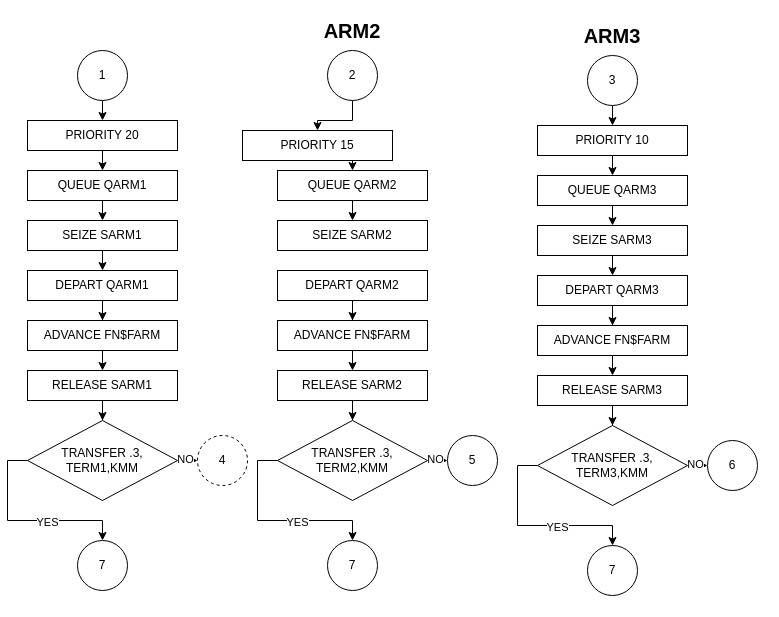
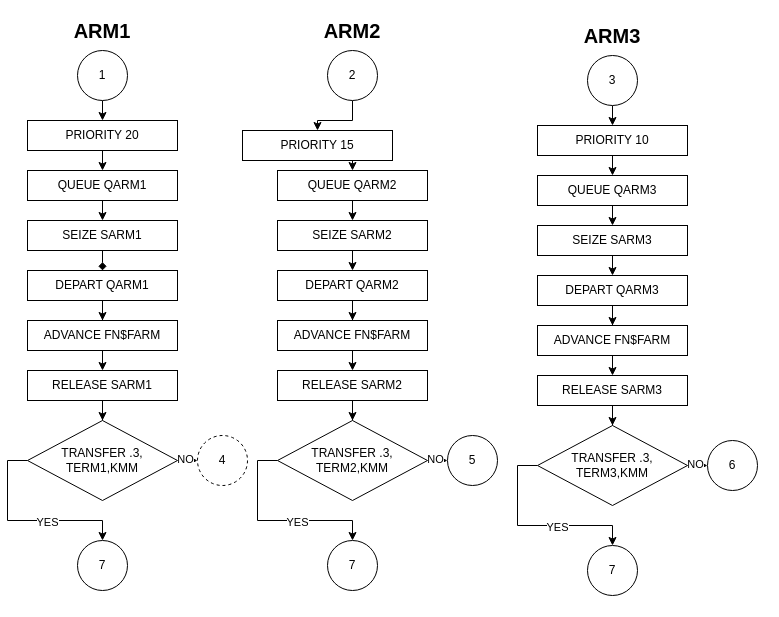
  <mxCell id="0" />
  <mxCell id="1" parent="0" />
  <mxCell id="2" style="edgeStyle=orthogonalEdgeStyle;rounded=0;orthogonalLoop=1;jettySize=auto;html=1;exitX=0.5;exitY=1;exitDx=0;exitDy=0;entryX=0.5;entryY=0;entryDx=0;entryDy=0;" edge="1" parent="1" source="3" target="5"><mxGeometry relative="1" as="geometry" /></mxCell>
  <mxCell id="3" value="PRIORITY 20" style="rounded=0;whiteSpace=wrap;html=1;" vertex="1" parent="1"><mxGeometry x="20" y="120" width="150" height="30" as="geometry" /></mxCell>
  <mxCell id="4" style="edgeStyle=orthogonalEdgeStyle;rounded=0;orthogonalLoop=1;jettySize=auto;html=1;exitX=0.5;exitY=1;exitDx=0;exitDy=0;entryX=0.5;entryY=0;entryDx=0;entryDy=0;" edge="1" parent="1" source="5" target="7"><mxGeometry relative="1" as="geometry" /></mxCell>
  <mxCell id="5" value="QUEUE QARM1" style="rounded=0;whiteSpace=wrap;html=1;" vertex="1" parent="1"><mxGeometry x="20" y="170" width="150" height="30" as="geometry" /></mxCell>
- <mxCell id="6" style="edgeStyle=orthogonalEdgeStyle;rounded=0;orthogonalLoop=1;jettySize=auto;html=1;exitX=0.5;exitY=1;exitDx=0;exitDy=0;entryX=0.5;entryY=0;entryDx=0;entryDy=0;" edge="1" parent="1" source="7" target="9"><mxGeometry relative="1" as="geometry" /></mxCell>
+ <mxCell id="6" style="edgeStyle=orthogonalEdgeStyle;rounded=0;orthogonalLoop=1;jettySize=auto;html=1;exitX=0.5;exitY=1;exitDx=0;exitDy=0;entryX=0.5;entryY=0;entryDx=0;entryDy=0;endArrow=diamond;" edge="1" parent="1" source="7" target="9"><mxGeometry relative="1" as="geometry" /></mxCell>
  <mxCell id="7" value="SEIZE SARM1" style="rounded=0;whiteSpace=wrap;html=1;" vertex="1" parent="1"><mxGeometry x="20" y="220" width="150" height="30" as="geometry" /></mxCell>
  <mxCell id="8" style="edgeStyle=orthogonalEdgeStyle;rounded=0;orthogonalLoop=1;jettySize=auto;html=1;exitX=0.5;exitY=1;exitDx=0;exitDy=0;" edge="1" parent="1" source="9" target="11"><mxGeometry relative="1" as="geometry" /></mxCell>
  <mxCell id="9" value="DEPART QARM1" style="rounded=0;whiteSpace=wrap;html=1;" vertex="1" parent="1"><mxGeometry x="20" y="270" width="150" height="30" as="geometry" /></mxCell>
  <mxCell id="10" style="edgeStyle=orthogonalEdgeStyle;rounded=0;orthogonalLoop=1;jettySize=auto;html=1;exitX=0.5;exitY=1;exitDx=0;exitDy=0;entryX=0.5;entryY=0;entryDx=0;entryDy=0;" edge="1" parent="1" source="11" target="13"><mxGeometry relative="1" as="geometry" /></mxCell>
  <mxCell id="11" value="ADVANCE FN$FARM" style="rounded=0;whiteSpace=wrap;html=1;" vertex="1" parent="1"><mxGeometry x="20" y="320" width="150" height="30" as="geometry" /></mxCell>
  <mxCell id="12" style="edgeStyle=orthogonalEdgeStyle;rounded=0;orthogonalLoop=1;jettySize=auto;html=1;exitX=0.5;exitY=1;exitDx=0;exitDy=0;" edge="1" parent="1" source="13" target="21"><mxGeometry relative="1" as="geometry" /></mxCell>
  <mxCell id="13" value="RELEASE SARM1" style="rounded=0;whiteSpace=wrap;html=1;" vertex="1" parent="1"><mxGeometry x="20" y="370" width="150" height="30" as="geometry" /></mxCell>
+ <mxCell id="14" value="ARM1" style="text;html=1;strokeColor=none;fillColor=none;align=center;verticalAlign=middle;whiteSpace=wrap;rounded=0;fontSize=20;fontStyle=1" vertex="1" parent="1"><mxGeometry x="75" y="20" width="40" height="20" as="geometry" /></mxCell>
  <mxCell id="15" style="edgeStyle=orthogonalEdgeStyle;rounded=0;orthogonalLoop=1;jettySize=auto;html=1;exitX=0.5;exitY=1;exitDx=0;exitDy=0;entryX=0.5;entryY=0;entryDx=0;entryDy=0;" edge="1" parent="1" source="16" target="3"><mxGeometry relative="1" as="geometry" /></mxCell>
  <mxCell id="16" value="1" style="ellipse;whiteSpace=wrap;html=1;aspect=fixed;" vertex="1" parent="1"><mxGeometry x="70" y="50" width="50" height="50" as="geometry" /></mxCell>
  <mxCell id="17" style="edgeStyle=orthogonalEdgeStyle;rounded=0;orthogonalLoop=1;jettySize=auto;html=1;exitX=1;exitY=0.5;exitDx=0;exitDy=0;entryX=0;entryY=0.5;entryDx=0;entryDy=0;" edge="1" parent="1" source="21" target="23"><mxGeometry relative="1" as="geometry" /></mxCell>
  <mxCell id="18" value="NO" style="edgeLabel;html=1;align=center;verticalAlign=middle;resizable=0;points=[];" vertex="1" connectable="0" parent="17"><mxGeometry x="-0.257" y="2" relative="1" as="geometry"><mxPoint as="offset" /></mxGeometry></mxCell>
  <mxCell id="19" style="edgeStyle=orthogonalEdgeStyle;rounded=0;orthogonalLoop=1;jettySize=auto;html=1;exitX=0;exitY=0.5;exitDx=0;exitDy=0;entryX=0.5;entryY=0;entryDx=0;entryDy=0;" edge="1" parent="1" source="21" target="22"><mxGeometry relative="1" as="geometry" /></mxCell>
  <mxCell id="20" value="YES" style="edgeLabel;html=1;align=center;verticalAlign=middle;resizable=0;points=[];" vertex="1" connectable="0" parent="19"><mxGeometry x="0.225" y="-1" relative="1" as="geometry"><mxPoint as="offset" /></mxGeometry></mxCell>
  <mxCell id="21" value="TRANSFER .3,&lt;br&gt;TERM1,KMM" style="rhombus;whiteSpace=wrap;html=1;" vertex="1" parent="1"><mxGeometry x="20" y="420" width="150" height="80" as="geometry" /></mxCell>
  <mxCell id="22" value="7" style="ellipse;whiteSpace=wrap;html=1;aspect=fixed;" vertex="1" parent="1"><mxGeometry x="70" y="540" width="50" height="50" as="geometry" /></mxCell>
  <mxCell id="23" value="4" style="ellipse;whiteSpace=wrap;html=1;aspect=fixed;dashed=1;" vertex="1" parent="1"><mxGeometry x="190" y="435" width="50" height="50" as="geometry" /></mxCell>
  <mxCell id="24" style="edgeStyle=orthogonalEdgeStyle;rounded=0;orthogonalLoop=1;jettySize=auto;html=1;exitX=0.5;exitY=1;exitDx=0;exitDy=0;entryX=0.5;entryY=0;entryDx=0;entryDy=0;" edge="1" parent="1" source="25" target="27"><mxGeometry relative="1" as="geometry" /></mxCell>
  <mxCell id="25" value="PRIORITY 15" style="rounded=0;whiteSpace=wrap;html=1;" vertex="1" parent="1"><mxGeometry x="235" y="130" width="150" height="30" as="geometry" /></mxCell>
  <mxCell id="26" style="edgeStyle=orthogonalEdgeStyle;rounded=0;orthogonalLoop=1;jettySize=auto;html=1;exitX=0.5;exitY=1;exitDx=0;exitDy=0;entryX=0.5;entryY=0;entryDx=0;entryDy=0;" edge="1" parent="1" source="27" target="29"><mxGeometry relative="1" as="geometry" /></mxCell>
  <mxCell id="27" value="QUEUE QARM2" style="rounded=0;whiteSpace=wrap;html=1;" vertex="1" parent="1"><mxGeometry x="270" y="170" width="150" height="30" as="geometry" /></mxCell>
+ <mxCell id="28" style="edgeStyle=orthogonalEdgeStyle;rounded=0;orthogonalLoop=1;jettySize=auto;html=1;exitX=0.5;exitY=1;exitDx=0;exitDy=0;entryX=0.5;entryY=0;entryDx=0;entryDy=0;" edge="1" parent="1" source="29" target="31"><mxGeometry relative="1" as="geometry" /></mxCell>
  <mxCell id="29" value="SEIZE SARM2" style="rounded=0;whiteSpace=wrap;html=1;" vertex="1" parent="1"><mxGeometry x="270" y="220" width="150" height="30" as="geometry" /></mxCell>
  <mxCell id="30" style="edgeStyle=orthogonalEdgeStyle;rounded=0;orthogonalLoop=1;jettySize=auto;html=1;exitX=0.5;exitY=1;exitDx=0;exitDy=0;" edge="1" parent="1" source="31" target="33"><mxGeometry relative="1" as="geometry" /></mxCell>
  <mxCell id="31" value="DEPART QARM2" style="rounded=0;whiteSpace=wrap;html=1;" vertex="1" parent="1"><mxGeometry x="270" y="270" width="150" height="30" as="geometry" /></mxCell>
  <mxCell id="32" style="edgeStyle=orthogonalEdgeStyle;rounded=0;orthogonalLoop=1;jettySize=auto;html=1;exitX=0.5;exitY=1;exitDx=0;exitDy=0;entryX=0.5;entryY=0;entryDx=0;entryDy=0;" edge="1" parent="1" source="33" target="35"><mxGeometry relative="1" as="geometry" /></mxCell>
  <mxCell id="33" value="ADVANCE FN$FARM" style="rounded=0;whiteSpace=wrap;html=1;" vertex="1" parent="1"><mxGeometry x="270" y="320" width="150" height="30" as="geometry" /></mxCell>
  <mxCell id="34" style="edgeStyle=orthogonalEdgeStyle;rounded=0;orthogonalLoop=1;jettySize=auto;html=1;exitX=0.5;exitY=1;exitDx=0;exitDy=0;" edge="1" parent="1" source="35" target="43"><mxGeometry relative="1" as="geometry" /></mxCell>
  <mxCell id="35" value="RELEASE SARM2" style="rounded=0;whiteSpace=wrap;html=1;" vertex="1" parent="1"><mxGeometry x="270" y="370" width="150" height="30" as="geometry" /></mxCell>
  <mxCell id="36" value="ARM2" style="text;html=1;strokeColor=none;fillColor=none;align=center;verticalAlign=middle;whiteSpace=wrap;rounded=0;fontSize=20;fontStyle=1" vertex="1" parent="1"><mxGeometry x="325" y="20" width="40" height="20" as="geometry" /></mxCell>
  <mxCell id="37" style="edgeStyle=orthogonalEdgeStyle;rounded=0;orthogonalLoop=1;jettySize=auto;html=1;exitX=0.5;exitY=1;exitDx=0;exitDy=0;entryX=0.5;entryY=0;entryDx=0;entryDy=0;" edge="1" parent="1" source="38" target="25"><mxGeometry relative="1" as="geometry" /></mxCell>
  <mxCell id="38" value="2" style="ellipse;whiteSpace=wrap;html=1;aspect=fixed;" vertex="1" parent="1"><mxGeometry x="320" y="50" width="50" height="50" as="geometry" /></mxCell>
  <mxCell id="39" style="edgeStyle=orthogonalEdgeStyle;rounded=0;orthogonalLoop=1;jettySize=auto;html=1;exitX=1;exitY=0.5;exitDx=0;exitDy=0;entryX=0;entryY=0.5;entryDx=0;entryDy=0;" edge="1" parent="1" source="43" target="45"><mxGeometry relative="1" as="geometry" /></mxCell>
  <mxCell id="40" value="NO" style="edgeLabel;html=1;align=center;verticalAlign=middle;resizable=0;points=[];" vertex="1" connectable="0" parent="39"><mxGeometry x="-0.257" y="2" relative="1" as="geometry"><mxPoint as="offset" /></mxGeometry></mxCell>
  <mxCell id="41" style="edgeStyle=orthogonalEdgeStyle;rounded=0;orthogonalLoop=1;jettySize=auto;html=1;exitX=0;exitY=0.5;exitDx=0;exitDy=0;entryX=0.5;entryY=0;entryDx=0;entryDy=0;" edge="1" parent="1" source="43" target="44"><mxGeometry relative="1" as="geometry" /></mxCell>
  <mxCell id="42" value="YES" style="edgeLabel;html=1;align=center;verticalAlign=middle;resizable=0;points=[];" vertex="1" connectable="0" parent="41"><mxGeometry x="0.225" y="-1" relative="1" as="geometry"><mxPoint as="offset" /></mxGeometry></mxCell>
  <mxCell id="43" value="TRANSFER .3,&lt;br&gt;TERM2,KMM" style="rhombus;whiteSpace=wrap;html=1;" vertex="1" parent="1"><mxGeometry x="270" y="420" width="150" height="80" as="geometry" /></mxCell>
  <mxCell id="44" value="7" style="ellipse;whiteSpace=wrap;html=1;aspect=fixed;" vertex="1" parent="1"><mxGeometry x="320" y="540" width="50" height="50" as="geometry" /></mxCell>
  <mxCell id="45" value="5" style="ellipse;whiteSpace=wrap;html=1;aspect=fixed;" vertex="1" parent="1"><mxGeometry x="440" y="435" width="50" height="50" as="geometry" /></mxCell>
  <mxCell id="46" style="edgeStyle=orthogonalEdgeStyle;rounded=0;orthogonalLoop=1;jettySize=auto;html=1;exitX=0.5;exitY=1;exitDx=0;exitDy=0;entryX=0.5;entryY=0;entryDx=0;entryDy=0;" edge="1" parent="1" source="47" target="49"><mxGeometry relative="1" as="geometry" /></mxCell>
  <mxCell id="47" value="PRIORITY 10" style="rounded=0;whiteSpace=wrap;html=1;" vertex="1" parent="1"><mxGeometry x="530" y="125" width="150" height="30" as="geometry" /></mxCell>
  <mxCell id="48" style="edgeStyle=orthogonalEdgeStyle;rounded=0;orthogonalLoop=1;jettySize=auto;html=1;exitX=0.5;exitY=1;exitDx=0;exitDy=0;entryX=0.5;entryY=0;entryDx=0;entryDy=0;" edge="1" parent="1" source="49" target="51"><mxGeometry relative="1" as="geometry" /></mxCell>
  <mxCell id="49" value="QUEUE QARM3" style="rounded=0;whiteSpace=wrap;html=1;" vertex="1" parent="1"><mxGeometry x="530" y="175" width="150" height="30" as="geometry" /></mxCell>
  <mxCell id="50" style="edgeStyle=orthogonalEdgeStyle;rounded=0;orthogonalLoop=1;jettySize=auto;html=1;exitX=0.5;exitY=1;exitDx=0;exitDy=0;entryX=0.5;entryY=0;entryDx=0;entryDy=0;" edge="1" parent="1" source="51" target="53"><mxGeometry relative="1" as="geometry" /></mxCell>
  <mxCell id="51" value="SEIZE SARM3" style="rounded=0;whiteSpace=wrap;html=1;" vertex="1" parent="1"><mxGeometry x="530" y="225" width="150" height="30" as="geometry" /></mxCell>
  <mxCell id="52" style="edgeStyle=orthogonalEdgeStyle;rounded=0;orthogonalLoop=1;jettySize=auto;html=1;exitX=0.5;exitY=1;exitDx=0;exitDy=0;" edge="1" parent="1" source="53" target="55"><mxGeometry relative="1" as="geometry" /></mxCell>
  <mxCell id="53" value="DEPART QARM3" style="rounded=0;whiteSpace=wrap;html=1;" vertex="1" parent="1"><mxGeometry x="530" y="275" width="150" height="30" as="geometry" /></mxCell>
  <mxCell id="54" style="edgeStyle=orthogonalEdgeStyle;rounded=0;orthogonalLoop=1;jettySize=auto;html=1;exitX=0.5;exitY=1;exitDx=0;exitDy=0;entryX=0.5;entryY=0;entryDx=0;entryDy=0;" edge="1" parent="1" source="55" target="57"><mxGeometry relative="1" as="geometry" /></mxCell>
  <mxCell id="55" value="ADVANCE FN$FARM" style="rounded=0;whiteSpace=wrap;html=1;" vertex="1" parent="1"><mxGeometry x="530" y="325" width="150" height="30" as="geometry" /></mxCell>
  <mxCell id="56" style="edgeStyle=orthogonalEdgeStyle;rounded=0;orthogonalLoop=1;jettySize=auto;html=1;exitX=0.5;exitY=1;exitDx=0;exitDy=0;" edge="1" parent="1" source="57" target="65"><mxGeometry relative="1" as="geometry" /></mxCell>
  <mxCell id="57" value="RELEASE SARM3" style="rounded=0;whiteSpace=wrap;html=1;" vertex="1" parent="1"><mxGeometry x="530" y="375" width="150" height="30" as="geometry" /></mxCell>
  <mxCell id="58" value="ARM3" style="text;html=1;strokeColor=none;fillColor=none;align=center;verticalAlign=middle;whiteSpace=wrap;rounded=0;fontSize=20;fontStyle=1" vertex="1" parent="1"><mxGeometry x="585" y="25" width="40" height="20" as="geometry" /></mxCell>
  <mxCell id="59" style="edgeStyle=orthogonalEdgeStyle;rounded=0;orthogonalLoop=1;jettySize=auto;html=1;exitX=0.5;exitY=1;exitDx=0;exitDy=0;entryX=0.5;entryY=0;entryDx=0;entryDy=0;" edge="1" parent="1" source="60" target="47"><mxGeometry relative="1" as="geometry" /></mxCell>
  <mxCell id="60" value="3" style="ellipse;whiteSpace=wrap;html=1;aspect=fixed;" vertex="1" parent="1"><mxGeometry x="580" y="55" width="50" height="50" as="geometry" /></mxCell>
  <mxCell id="61" style="edgeStyle=orthogonalEdgeStyle;rounded=0;orthogonalLoop=1;jettySize=auto;html=1;exitX=1;exitY=0.5;exitDx=0;exitDy=0;entryX=0;entryY=0.5;entryDx=0;entryDy=0;" edge="1" parent="1" source="65" target="67"><mxGeometry relative="1" as="geometry" /></mxCell>
  <mxCell id="62" value="NO" style="edgeLabel;html=1;align=center;verticalAlign=middle;resizable=0;points=[];" vertex="1" connectable="0" parent="61"><mxGeometry x="-0.257" y="2" relative="1" as="geometry"><mxPoint as="offset" /></mxGeometry></mxCell>
  <mxCell id="63" style="edgeStyle=orthogonalEdgeStyle;rounded=0;orthogonalLoop=1;jettySize=auto;html=1;exitX=0;exitY=0.5;exitDx=0;exitDy=0;entryX=0.5;entryY=0;entryDx=0;entryDy=0;" edge="1" parent="1" source="65" target="66"><mxGeometry relative="1" as="geometry" /></mxCell>
  <mxCell id="64" value="YES" style="edgeLabel;html=1;align=center;verticalAlign=middle;resizable=0;points=[];" vertex="1" connectable="0" parent="63"><mxGeometry x="0.225" y="-1" relative="1" as="geometry"><mxPoint as="offset" /></mxGeometry></mxCell>
  <mxCell id="65" value="TRANSFER .3,&lt;br&gt;TERM3,KMM" style="rhombus;whiteSpace=wrap;html=1;" vertex="1" parent="1"><mxGeometry x="530" y="425" width="150" height="80" as="geometry" /></mxCell>
  <mxCell id="66" value="7" style="ellipse;whiteSpace=wrap;html=1;aspect=fixed;" vertex="1" parent="1"><mxGeometry x="580" y="545" width="50" height="50" as="geometry" /></mxCell>
  <mxCell id="67" value="6" style="ellipse;whiteSpace=wrap;html=1;aspect=fixed;" vertex="1" parent="1"><mxGeometry x="700" y="440" width="50" height="50" as="geometry" /></mxCell>
